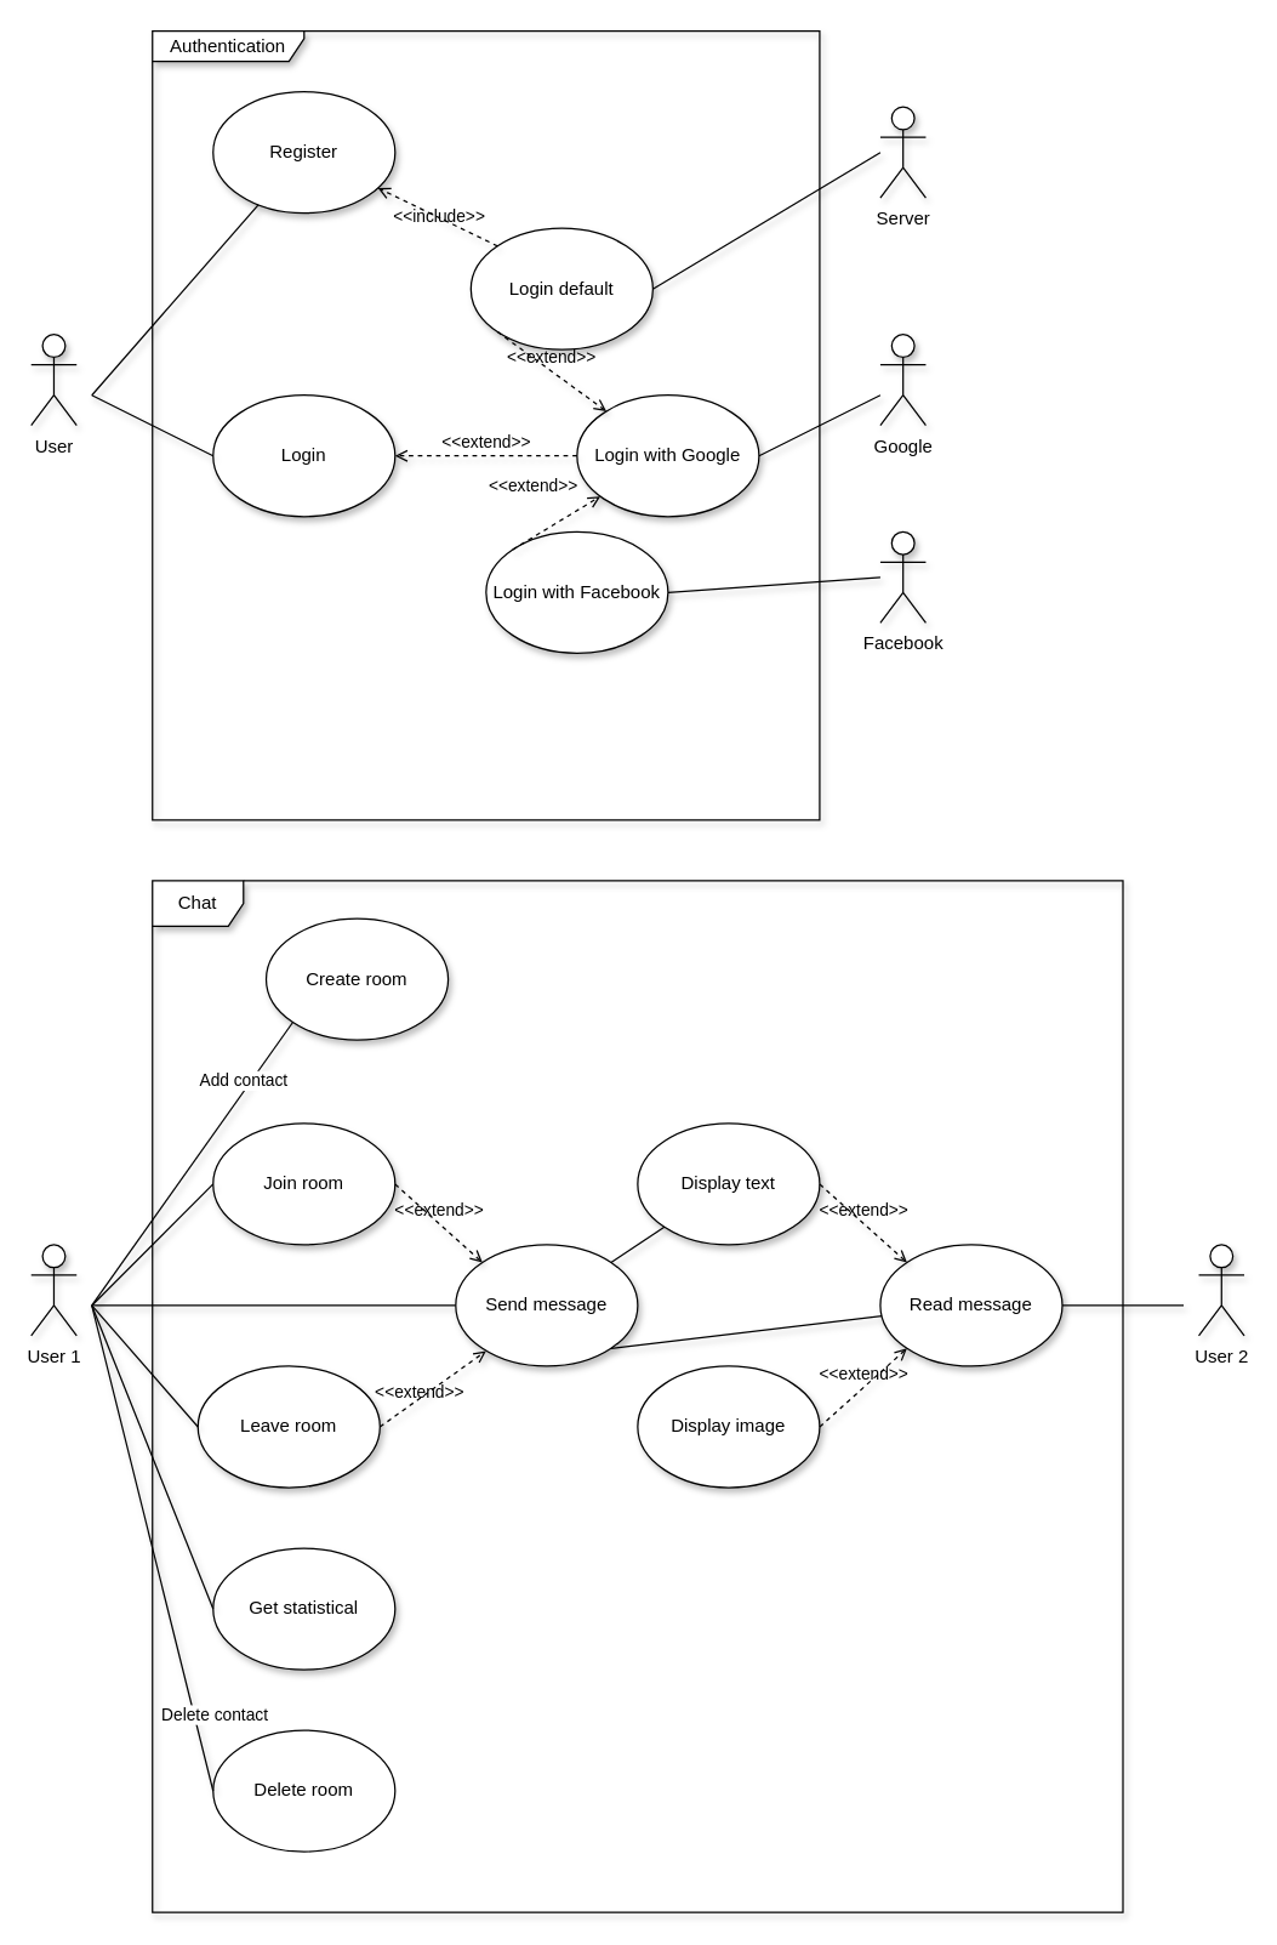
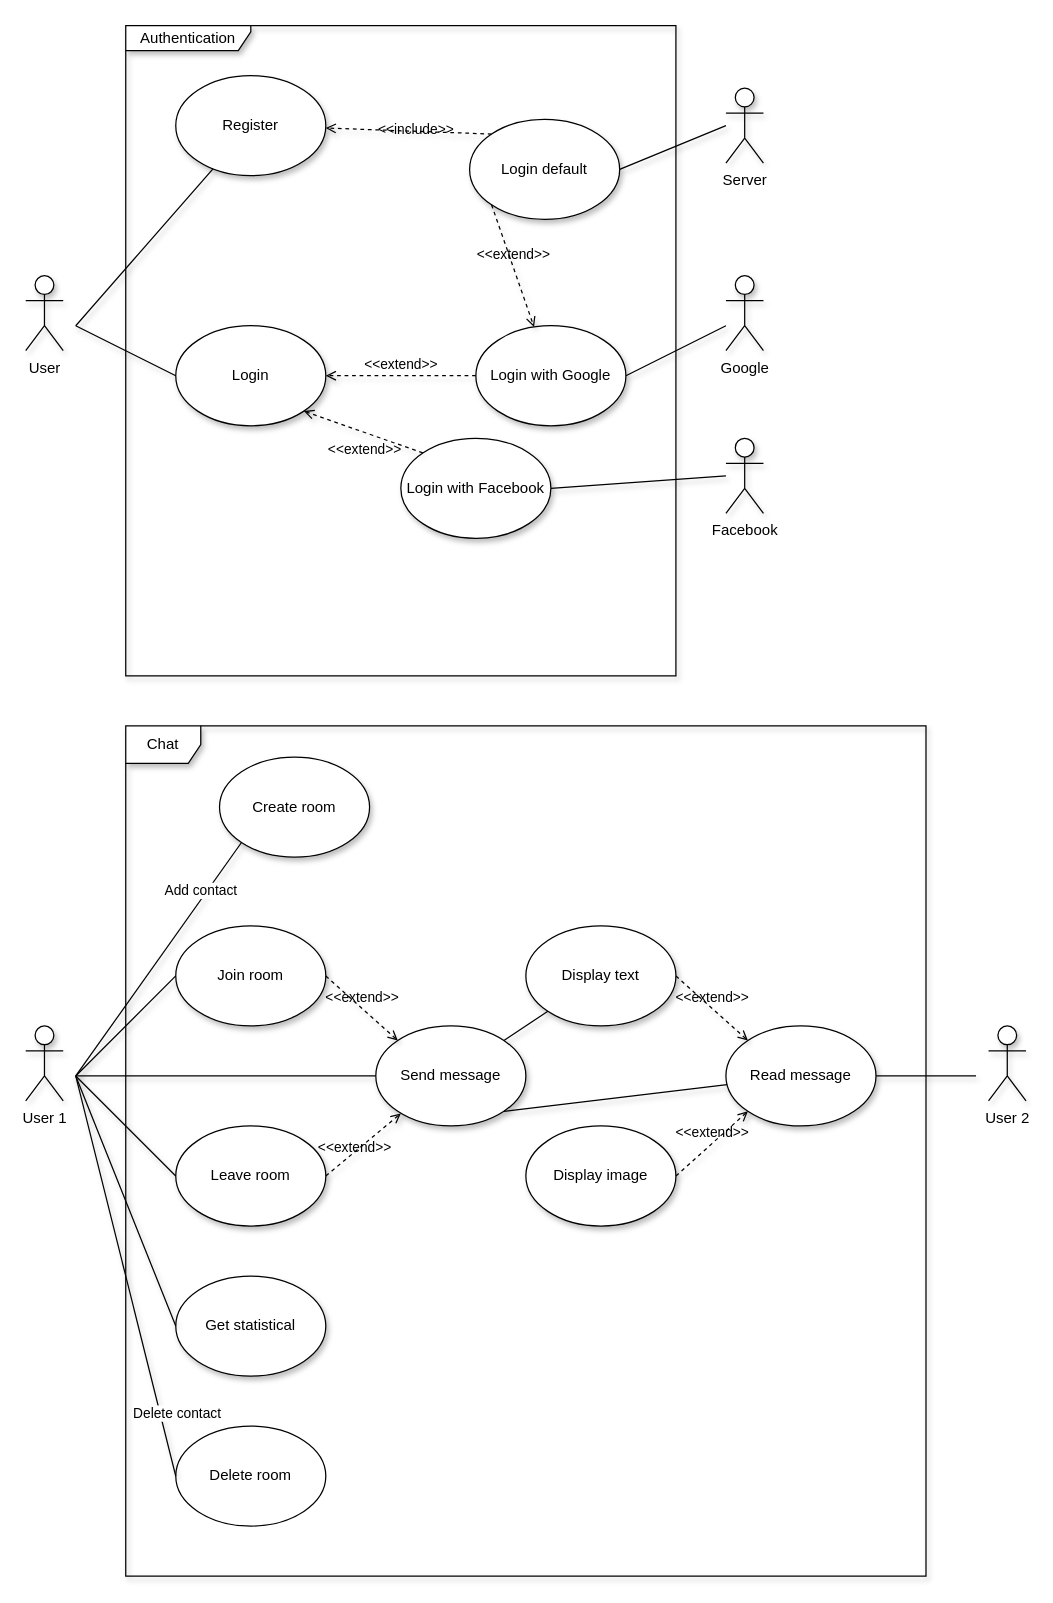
  <mxCell id="0" />
  <mxCell id="1" parent="0" />
  <mxCell id="2" value="Authentication" style="shape=umlFrame;whiteSpace=wrap;html=1;pointerEvents=0;width=100;height=20;swimlaneFillColor=none;shadow=1;" parent="1" vertex="1"><mxGeometry x="100" y="20" width="440" height="520" as="geometry" /></mxCell>
  <mxCell id="3" value="User" style="shape=umlActor;verticalLabelPosition=bottom;verticalAlign=top;html=1;shadow=1;" parent="1" vertex="1"><mxGeometry x="20" y="220" width="30" height="60" as="geometry" /></mxCell>
  <mxCell id="4" value="Login" style="ellipse;whiteSpace=wrap;html=1;shadow=1;" parent="1" vertex="1"><mxGeometry x="140" y="260" width="120" height="80" as="geometry" /></mxCell>
- <mxCell id="5" value="Login default" style="ellipse;whiteSpace=wrap;html=1;shadow=1;" parent="1" vertex="1"><mxGeometry x="310" y="150" width="120" height="80" as="geometry" /></mxCell>
+ <mxCell id="5" value="Login default" style="ellipse;whiteSpace=wrap;html=1;shadow=1;" parent="1" vertex="1"><mxGeometry x="375" y="95" width="120" height="80" as="geometry" /></mxCell>
  <mxCell id="6" value="" style="endArrow=none;html=1;rounded=0;entryX=0;entryY=0.5;entryDx=0;entryDy=0;shadow=1;" parent="1" target="4" edge="1"><mxGeometry width="50" height="50" relative="1" as="geometry"><mxPoint x="60" y="260" as="sourcePoint" /><mxPoint x="190" y="210" as="targetPoint" /></mxGeometry></mxCell>
  <mxCell id="7" value="Register" style="ellipse;whiteSpace=wrap;html=1;shadow=1;" parent="1" vertex="1"><mxGeometry x="140" y="60" width="120" height="80" as="geometry" /></mxCell>
  <mxCell id="8" value="" style="endArrow=none;html=1;rounded=0;shadow=1;" parent="1" target="7" edge="1"><mxGeometry width="50" height="50" relative="1" as="geometry"><mxPoint x="60" y="260" as="sourcePoint" /><mxPoint x="220" y="330" as="targetPoint" /></mxGeometry></mxCell>
  <mxCell id="9" value="&amp;lt;&amp;lt;include&amp;gt;&amp;gt;" style="html=1;verticalAlign=bottom;labelBackgroundColor=none;endArrow=open;endFill=0;dashed=1;rounded=0;exitX=0;exitY=0;exitDx=0;exitDy=0;shadow=1;" parent="1" source="5" target="7" edge="1"><mxGeometry x="-0.1" y="7" width="160" relative="1" as="geometry"><mxPoint x="210" y="610" as="sourcePoint" /><mxPoint x="370" y="610" as="targetPoint" /><mxPoint as="offset" /></mxGeometry></mxCell>
  <mxCell id="10" value="Server" style="shape=umlActor;verticalLabelPosition=bottom;verticalAlign=top;html=1;shadow=1;" parent="1" vertex="1"><mxGeometry x="580" y="70" width="30" height="60" as="geometry" /></mxCell>
  <mxCell id="11" value="" style="endArrow=none;html=1;rounded=0;exitX=1;exitY=0.5;exitDx=0;exitDy=0;shadow=1;" parent="1" source="12" edge="1"><mxGeometry width="50" height="50" relative="1" as="geometry"><mxPoint x="580" y="560" as="sourcePoint" /><mxPoint x="580" y="380" as="targetPoint" /></mxGeometry></mxCell>
  <mxCell id="12" value="Login with Facebook" style="ellipse;whiteSpace=wrap;html=1;shadow=1;" parent="1" vertex="1"><mxGeometry x="320" y="350" width="120" height="80" as="geometry" /></mxCell>
  <mxCell id="13" value="Login with Google" style="ellipse;whiteSpace=wrap;html=1;shadow=1;" parent="1" vertex="1"><mxGeometry x="380" y="260" width="120" height="80" as="geometry" /></mxCell>
  <mxCell id="14" value="Google" style="shape=umlActor;verticalLabelPosition=bottom;verticalAlign=top;html=1;shadow=1;" parent="1" vertex="1"><mxGeometry x="580" y="220" width="30" height="60" as="geometry" /></mxCell>
  <mxCell id="15" value="" style="endArrow=none;html=1;rounded=0;exitX=1;exitY=0.5;exitDx=0;exitDy=0;shadow=1;" parent="1" source="5" edge="1"><mxGeometry width="50" height="50" relative="1" as="geometry"><mxPoint x="580" y="290" as="sourcePoint" /><mxPoint x="580" y="100" as="targetPoint" /></mxGeometry></mxCell>
  <mxCell id="16" value="Facebook" style="shape=umlActor;verticalLabelPosition=bottom;verticalAlign=top;html=1;shadow=1;" parent="1" vertex="1"><mxGeometry x="580" y="350" width="30" height="60" as="geometry" /></mxCell>
  <mxCell id="17" value="" style="endArrow=none;html=1;rounded=0;exitX=1;exitY=0.5;exitDx=0;exitDy=0;shadow=1;" parent="1" source="13" edge="1"><mxGeometry width="50" height="50" relative="1" as="geometry"><mxPoint x="580" y="290" as="sourcePoint" /><mxPoint x="580" y="260" as="targetPoint" /></mxGeometry></mxCell>
  <mxCell id="18" value="&amp;lt;&amp;lt;extend&amp;gt;&amp;gt;" style="html=1;verticalAlign=bottom;labelBackgroundColor=none;endArrow=open;endFill=0;dashed=1;rounded=0;entryX=1;entryY=0.5;entryDx=0;entryDy=0;exitX=0;exitY=0.5;exitDx=0;exitDy=0;shadow=1;" parent="1" source="13" target="4" edge="1"><mxGeometry width="160" relative="1" as="geometry"><mxPoint x="400" y="299.41" as="sourcePoint" /><mxPoint x="560" y="299.41" as="targetPoint" /><Array as="points" /><mxPoint as="offset" /></mxGeometry></mxCell>
- <mxCell id="19" value="&amp;lt;&amp;lt;extend&amp;gt;&amp;gt;" style="html=1;verticalAlign=bottom;labelBackgroundColor=none;endArrow=open;endFill=0;dashed=1;rounded=0;exitX=0;exitY=0;exitDx=0;exitDy=0;shadow=1;" parent="1" source="12" target="13" edge="1"><mxGeometry x="-0.166" y="21" width="160" relative="1" as="geometry"><mxPoint x="520" y="270" as="sourcePoint" /><mxPoint x="680" y="270" as="targetPoint" /><mxPoint as="offset" /></mxGeometry></mxCell>
+ <mxCell id="19" value="&amp;lt;&amp;lt;extend&amp;gt;&amp;gt;" style="html=1;verticalAlign=bottom;labelBackgroundColor=none;endArrow=open;endFill=0;dashed=1;rounded=0;entryX=1;entryY=1;entryDx=0;entryDy=0;exitX=0;exitY=0;exitDx=0;exitDy=0;shadow=1;" parent="1" source="12" target="4" edge="1"><mxGeometry x="-0.166" y="21" width="160" relative="1" as="geometry"><mxPoint x="520" y="270" as="sourcePoint" /><mxPoint x="680" y="270" as="targetPoint" /><mxPoint as="offset" /></mxGeometry></mxCell>
  <mxCell id="20" value="&amp;lt;&amp;lt;extend&amp;gt;&amp;gt;" style="html=1;verticalAlign=bottom;labelBackgroundColor=none;endArrow=open;endFill=0;dashed=1;rounded=0;exitX=0;exitY=1;exitDx=0;exitDy=0;shadow=1;" parent="1" source="5" target="13" edge="1"><mxGeometry width="160" relative="1" as="geometry"><mxPoint x="520" y="270" as="sourcePoint" /><mxPoint x="680" y="270" as="targetPoint" /></mxGeometry></mxCell>
  <mxCell id="21" value="Chat" style="shape=umlFrame;whiteSpace=wrap;html=1;pointerEvents=0;shadow=1;" parent="1" vertex="1"><mxGeometry x="100" y="580" width="640" height="680" as="geometry" /></mxCell>
  <mxCell id="22" value="User 1" style="shape=umlActor;verticalLabelPosition=bottom;verticalAlign=top;html=1;outlineConnect=0;shadow=1;" parent="1" vertex="1"><mxGeometry x="20" y="820" width="30" height="60" as="geometry" /></mxCell>
  <mxCell id="23" value="User 2" style="shape=umlActor;verticalLabelPosition=bottom;verticalAlign=top;html=1;outlineConnect=0;shadow=1;" parent="1" vertex="1"><mxGeometry x="790" y="820" width="30" height="60" as="geometry" /></mxCell>
  <mxCell id="24" value="Join room" style="ellipse;whiteSpace=wrap;html=1;shadow=1;" parent="1" vertex="1"><mxGeometry x="140" y="740" width="120" height="80" as="geometry" /></mxCell>
  <mxCell id="25" value="Get statistical" style="ellipse;whiteSpace=wrap;html=1;shadow=1;" parent="1" vertex="1"><mxGeometry x="140" y="1020" width="120" height="80" as="geometry" /></mxCell>
  <mxCell id="26" value="Read message" style="ellipse;whiteSpace=wrap;html=1;shadow=1;" parent="1" vertex="1"><mxGeometry x="580" y="820" width="120" height="80" as="geometry" /></mxCell>
  <mxCell id="27" value="" style="endArrow=none;html=1;rounded=0;entryX=0;entryY=0.5;entryDx=0;entryDy=0;shadow=1;" parent="1" target="24" edge="1"><mxGeometry width="50" height="50" relative="1" as="geometry"><mxPoint x="60" y="860" as="sourcePoint" /><mxPoint x="120" y="810" as="targetPoint" /></mxGeometry></mxCell>
  <mxCell id="28" value="" style="endArrow=none;html=1;rounded=0;entryX=1;entryY=0.5;entryDx=0;entryDy=0;shadow=1;" parent="1" target="26" edge="1"><mxGeometry width="50" height="50" relative="1" as="geometry"><mxPoint x="780" y="860" as="sourcePoint" /><mxPoint x="120" y="810" as="targetPoint" /></mxGeometry></mxCell>
  <mxCell id="29" value="" style="endArrow=none;html=1;rounded=0;entryX=0;entryY=1;entryDx=0;entryDy=0;shadow=1;" parent="1" target="41" edge="1"><mxGeometry width="50" height="50" relative="1" as="geometry"><mxPoint x="60" y="860" as="sourcePoint" /><mxPoint x="240" y="640" as="targetPoint" /></mxGeometry></mxCell>
  <mxCell id="30" value="Add contact" style="edgeLabel;html=1;align=center;verticalAlign=middle;resizable=0;points=[];" parent="29" vertex="1" connectable="0"><mxGeometry x="0.163" relative="1" as="geometry"><mxPoint x="23" y="-40" as="offset" /></mxGeometry></mxCell>
  <mxCell id="31" value="" style="endArrow=none;html=1;rounded=0;entryX=0;entryY=0.5;entryDx=0;entryDy=0;shadow=1;" parent="1" target="32" edge="1"><mxGeometry width="50" height="50" relative="1" as="geometry"><mxPoint x="60" y="860" as="sourcePoint" /><mxPoint x="370" y="760" as="targetPoint" /></mxGeometry></mxCell>
  <mxCell id="32" value="Send message" style="ellipse;whiteSpace=wrap;html=1;shadow=1;" parent="1" vertex="1"><mxGeometry x="300" y="820" width="120" height="80" as="geometry" /></mxCell>
  <mxCell id="33" value="&amp;lt;&amp;lt;extend&amp;gt;&amp;gt;" style="html=1;verticalAlign=bottom;labelBackgroundColor=none;endArrow=open;endFill=0;dashed=1;rounded=0;entryX=0;entryY=0;entryDx=0;entryDy=0;exitX=1;exitY=0.5;exitDx=0;exitDy=0;shadow=1;" parent="1" source="24" target="32" edge="1"><mxGeometry x="0.005" width="160" relative="1" as="geometry"><mxPoint x="130" y="880" as="sourcePoint" /><mxPoint x="290" y="880" as="targetPoint" /><mxPoint as="offset" /></mxGeometry></mxCell>
  <mxCell id="34" value="&amp;lt;&amp;lt;extend&amp;gt;&amp;gt;" style="html=1;verticalAlign=bottom;labelBackgroundColor=none;endArrow=open;endFill=0;dashed=1;rounded=0;exitX=1;exitY=0.5;exitDx=0;exitDy=0;shadow=1;" parent="1" source="35" edge="1"><mxGeometry x="-0.315" y="-4" width="160" relative="1" as="geometry"><mxPoint x="130" y="880" as="sourcePoint" /><mxPoint x="320" y="890" as="targetPoint" /><mxPoint as="offset" /></mxGeometry></mxCell>
- <mxCell id="35" value="Leave room" style="ellipse;whiteSpace=wrap;html=1;shadow=1;" parent="1" vertex="1"><mxGeometry x="130" y="900" width="120" height="80" as="geometry" /></mxCell>
+ <mxCell id="35" value="Leave room" style="ellipse;whiteSpace=wrap;html=1;shadow=1;" parent="1" vertex="1"><mxGeometry x="140" y="900" width="120" height="80" as="geometry" /></mxCell>
  <mxCell id="36" value="" style="endArrow=none;html=1;rounded=0;entryX=0;entryY=0.5;entryDx=0;entryDy=0;shadow=1;" parent="1" target="35" edge="1"><mxGeometry width="50" height="50" relative="1" as="geometry"><mxPoint x="60" y="860" as="sourcePoint" /><mxPoint x="230" y="860" as="targetPoint" /></mxGeometry></mxCell>
  <mxCell id="37" value="Display image" style="ellipse;whiteSpace=wrap;html=1;shadow=1;" parent="1" vertex="1"><mxGeometry x="420" y="900" width="120" height="80" as="geometry" /></mxCell>
  <mxCell id="38" value="Display text" style="ellipse;whiteSpace=wrap;html=1;shadow=1;" parent="1" vertex="1"><mxGeometry x="420" y="740" width="120" height="80" as="geometry" /></mxCell>
  <mxCell id="39" value="" style="endArrow=none;html=1;rounded=0;entryX=0;entryY=1;entryDx=0;entryDy=0;exitX=1;exitY=0;exitDx=0;exitDy=0;shadow=1;" parent="1" source="32" target="38" edge="1"><mxGeometry width="50" height="50" relative="1" as="geometry"><mxPoint x="360" y="820" as="sourcePoint" /><mxPoint x="390" y="840" as="targetPoint" /></mxGeometry></mxCell>
  <mxCell id="40" value="" style="endArrow=none;html=1;rounded=0;exitX=1;exitY=1;exitDx=0;exitDy=0;shadow=1;" parent="1" source="32" target="26" edge="1"><mxGeometry width="50" height="50" relative="1" as="geometry"><mxPoint x="400" y="830" as="sourcePoint" /><mxPoint x="390" y="840" as="targetPoint" /></mxGeometry></mxCell>
  <mxCell id="41" value="Create room" style="ellipse;whiteSpace=wrap;html=1;shadow=1;" parent="1" vertex="1"><mxGeometry x="175" y="605" width="120" height="80" as="geometry" /></mxCell>
  <mxCell id="42" value="&amp;lt;&amp;lt;extend&amp;gt;&amp;gt;" style="html=1;verticalAlign=bottom;labelBackgroundColor=none;endArrow=open;endFill=0;dashed=1;rounded=0;entryX=0;entryY=0;entryDx=0;entryDy=0;exitX=1;exitY=0.5;exitDx=0;exitDy=0;shadow=1;" parent="1" source="38" target="26" edge="1"><mxGeometry width="160" relative="1" as="geometry"><mxPoint x="230" y="910" as="sourcePoint" /><mxPoint x="390" y="910" as="targetPoint" /></mxGeometry></mxCell>
  <mxCell id="43" value="&amp;lt;&amp;lt;extend&amp;gt;&amp;gt;" style="html=1;verticalAlign=bottom;labelBackgroundColor=none;endArrow=open;endFill=0;dashed=1;rounded=0;entryX=0;entryY=1;entryDx=0;entryDy=0;exitX=1;exitY=0.5;exitDx=0;exitDy=0;shadow=1;" parent="1" source="37" target="26" edge="1"><mxGeometry width="160" relative="1" as="geometry"><mxPoint x="370" y="910" as="sourcePoint" /><mxPoint x="530" y="910" as="targetPoint" /></mxGeometry></mxCell>
  <mxCell id="44" value="" style="endArrow=none;html=1;rounded=0;entryX=0;entryY=0.5;entryDx=0;entryDy=0;shadow=1;" parent="1" target="25" edge="1"><mxGeometry width="50" height="50" relative="1" as="geometry"><mxPoint x="60" y="860" as="sourcePoint" /><mxPoint x="500" y="730" as="targetPoint" /></mxGeometry></mxCell>
  <mxCell id="45" value="Delete room" style="ellipse;whiteSpace=wrap;html=1;" parent="1" vertex="1"><mxGeometry x="140" y="1140" width="120" height="80" as="geometry" /></mxCell>
  <mxCell id="46" value="" style="endArrow=none;html=1;rounded=0;entryX=0;entryY=0.5;entryDx=0;entryDy=0;shadow=1;" parent="1" target="45" edge="1"><mxGeometry width="50" height="50" relative="1" as="geometry"><mxPoint x="60" y="860" as="sourcePoint" /><mxPoint x="420" y="920" as="targetPoint" /></mxGeometry></mxCell>
  <mxCell id="47" value="Delete contact" style="edgeLabel;html=1;align=center;verticalAlign=middle;resizable=0;points=[];" parent="46" vertex="1" connectable="0"><mxGeometry x="0.551" y="-6" relative="1" as="geometry"><mxPoint x="24" y="20" as="offset" /></mxGeometry></mxCell>
